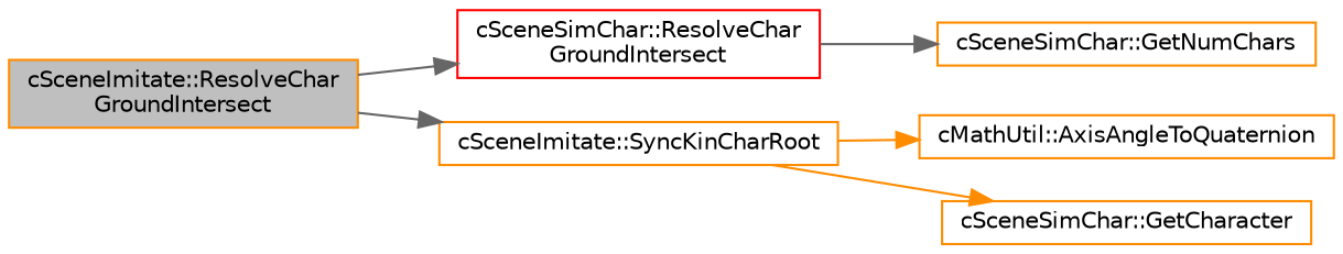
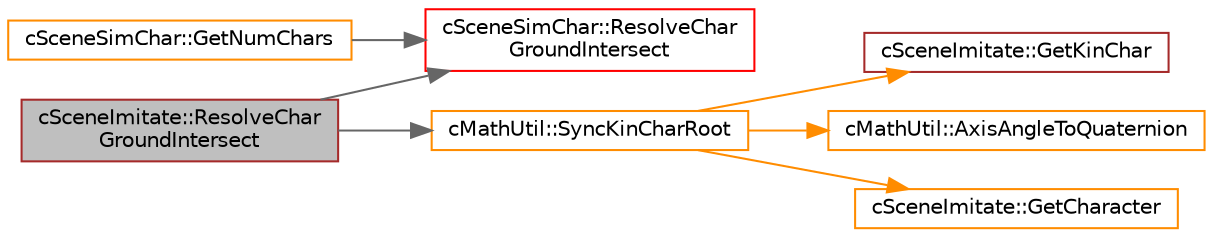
  digraph {
    rankdir=LR
    node [color=darkorange fillcolor=white fontname=Helvetica fontsize=10 shape=record style=filled]
    edge [color=gray40 fontname=Helvetica fontsize=10 labelfontname=Helvetica labelfontsize=10 style=solid]
-   n1 [fillcolor=grey75 fontcolor=black height=0.2 label="cSceneImitate::ResolveChar\lGroundIntersect" width=0.4]
+   n1 [color=brown fillcolor=grey75 fontcolor=black height=0.2 label="cSceneImitate::ResolveChar\lGroundIntersect" width=0.4]
    n2 [color=red height=0.2 label="cSceneSimChar::ResolveChar\lGroundIntersect" width=0.4]
-   n3 [height=0.2 label="cSceneImitate::SyncKinCharRoot" width=0.4]
+   n3 [height=0.2 label="cMathUtil::SyncKinCharRoot" width=0.4]
    n4 [height=0.2 label="cSceneSimChar::GetNumChars" width=0.4]
+   n5 [color=brown height=0.2 label="cSceneImitate::GetKinChar" width=0.4]
    n6 [height=0.2 label="cMathUtil::AxisAngleToQuaternion" width=0.4]
-   n7 [height=0.2 label="cSceneSimChar::GetCharacter" width=0.4]
+   n7 [height=0.2 label="cSceneImitate::GetCharacter" width=0.4]
    n1 -> n2
    n1 -> n3
-   n2 -> n4
+   n4 -> n2
+   n3 -> n5 [color=darkorange]
    n3 -> n6 [color=darkorange]
    n3 -> n7 [color=darkorange]
  }
